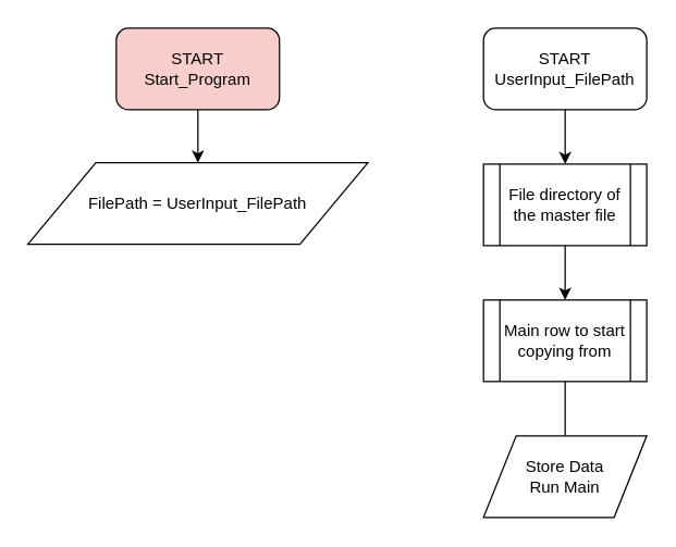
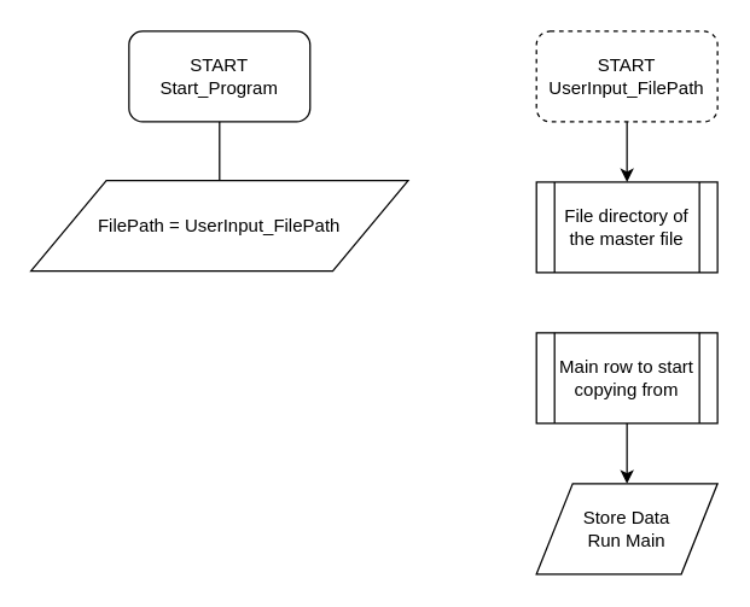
  <mxCell id="0" />
  <mxCell id="1" parent="0" />
  <mxCell id="2" value="" style="edgeStyle=orthogonalEdgeStyle;rounded=0;orthogonalLoop=1;jettySize=auto;html=1;" edge="1" parent="1" source="3" target="8"><mxGeometry relative="1" as="geometry" /></mxCell>
- <mxCell id="3" value="START&lt;br&gt;UserInput_FilePath" style="rounded=1;whiteSpace=wrap;html=1;" vertex="1" parent="1"><mxGeometry x="355" y="20" width="120" height="60" as="geometry" /></mxCell>
- <mxCell id="4" value="" style="edgeStyle=orthogonalEdgeStyle;rounded=0;orthogonalLoop=1;jettySize=auto;html=1;endArrow=none;" edge="1" parent="1" source="5" target="6"><mxGeometry relative="1" as="geometry" /></mxCell>
+ <mxCell id="3" value="START&lt;br&gt;UserInput_FilePath" style="rounded=1;whiteSpace=wrap;html=1;dashed=1;" vertex="1" parent="1"><mxGeometry x="355" y="20" width="120" height="60" as="geometry" /></mxCell>
+ <mxCell id="4" value="" style="edgeStyle=orthogonalEdgeStyle;rounded=0;orthogonalLoop=1;jettySize=auto;html=1;" edge="1" parent="1" source="5" target="6"><mxGeometry relative="1" as="geometry" /></mxCell>
  <mxCell id="5" value="Main row to start copying from" style="shape=process;whiteSpace=wrap;html=1;backgroundOutline=1;" vertex="1" parent="1"><mxGeometry x="355" y="220" width="120" height="60" as="geometry" /></mxCell>
  <mxCell id="6" value="Store Data&lt;br&gt;Run Main" style="shape=parallelogram;perimeter=parallelogramPerimeter;whiteSpace=wrap;html=1;" vertex="1" parent="1"><mxGeometry x="355" y="320" width="120" height="60" as="geometry" /></mxCell>
- <mxCell id="7" value="" style="edgeStyle=orthogonalEdgeStyle;rounded=0;orthogonalLoop=1;jettySize=auto;html=1;" edge="1" parent="1" source="8" target="5"><mxGeometry relative="1" as="geometry" /></mxCell>
  <mxCell id="8" value="File directory of the master file" style="shape=process;whiteSpace=wrap;html=1;backgroundOutline=1;" vertex="1" parent="1"><mxGeometry x="355" y="120" width="120" height="60" as="geometry" /></mxCell>
- <mxCell id="9" value="" style="edgeStyle=orthogonalEdgeStyle;rounded=0;orthogonalLoop=1;jettySize=auto;html=1;" edge="1" parent="1" source="10" target="11"><mxGeometry relative="1" as="geometry" /></mxCell>
- <mxCell id="10" value="START&lt;br&gt;Start_Program" style="rounded=1;whiteSpace=wrap;html=1;fillColor=#f8cecc;" vertex="1" parent="1"><mxGeometry x="85" y="20" width="120" height="60" as="geometry" /></mxCell>
+ <mxCell id="9" value="" style="edgeStyle=orthogonalEdgeStyle;rounded=0;orthogonalLoop=1;jettySize=auto;html=1;endArrow=none;" edge="1" parent="1" source="10" target="11"><mxGeometry relative="1" as="geometry" /></mxCell>
+ <mxCell id="10" value="START&lt;br&gt;Start_Program" style="rounded=1;whiteSpace=wrap;html=1;" vertex="1" parent="1"><mxGeometry x="85" y="20" width="120" height="60" as="geometry" /></mxCell>
  <mxCell id="11" value="FilePath = UserInput_FilePath" style="shape=parallelogram;perimeter=parallelogramPerimeter;whiteSpace=wrap;html=1;" vertex="1" parent="1"><mxGeometry x="20" y="119" width="250" height="60" as="geometry" /></mxCell>
